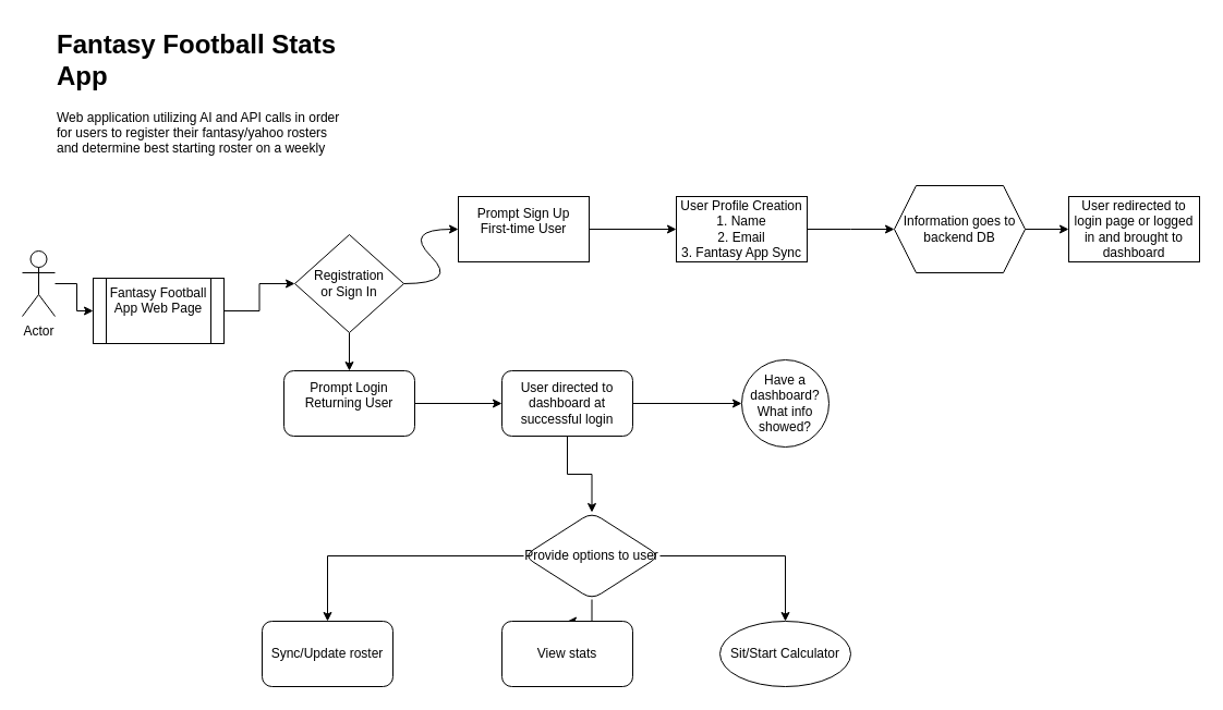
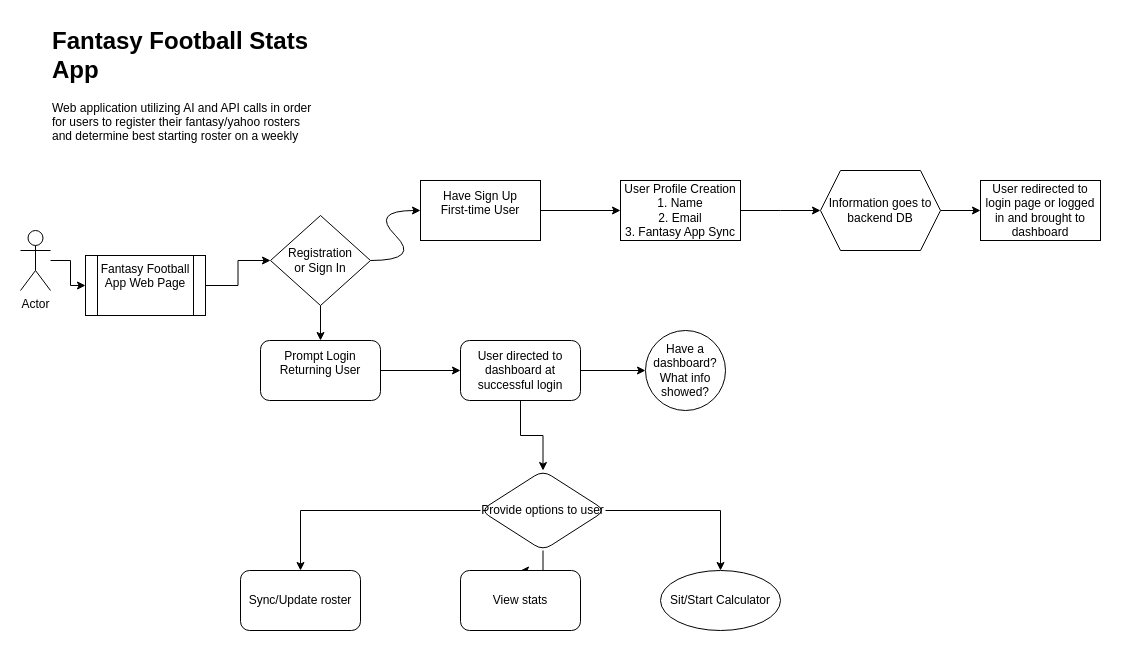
  <mxCell id="0" />
  <mxCell id="1" parent="0" />
  <mxCell id="2" value="&lt;h1 style=&quot;margin-top: 0px;&quot;&gt;Fantasy Football Stats App&lt;/h1&gt;&lt;p&gt;Web application utilizing AI and API calls in order for users to register their fantasy/yahoo rosters and determine best starting roster on a weekly basis&lt;/p&gt;" style="text;html=1;whiteSpace=wrap;overflow=hidden;rounded=0;" parent="1" vertex="1"><mxGeometry x="50" y="20" width="270" height="120" as="geometry" /></mxCell>
  <mxCell id="3" value="" style="edgeStyle=orthogonalEdgeStyle;rounded=0;orthogonalLoop=1;jettySize=auto;html=1;" parent="1" source="4" target="6" edge="1"><mxGeometry relative="1" as="geometry" /></mxCell>
  <mxCell id="4" value="Actor" style="shape=umlActor;verticalLabelPosition=bottom;verticalAlign=top;html=1;outlineConnect=0;" parent="1" vertex="1"><mxGeometry x="20" y="230" width="30" height="60" as="geometry" /></mxCell>
  <mxCell id="5" value="" style="edgeStyle=orthogonalEdgeStyle;rounded=0;orthogonalLoop=1;jettySize=auto;html=1;" edge="1" parent="1" source="6" target="12"><mxGeometry relative="1" as="geometry" /></mxCell>
  <mxCell id="6" value="Fantasy Football App Web Page" style="shape=process;whiteSpace=wrap;html=1;backgroundOutline=1;verticalAlign=top;" parent="1" vertex="1"><mxGeometry x="85" y="255" width="120" height="60" as="geometry" /></mxCell>
  <mxCell id="7" value="" style="edgeStyle=orthogonalEdgeStyle;rounded=0;orthogonalLoop=1;jettySize=auto;html=1;" edge="1" parent="1" source="8" target="15"><mxGeometry relative="1" as="geometry" /></mxCell>
- <mxCell id="8" value="Prompt Sign Up&lt;br&gt;First-time User&lt;div&gt;&lt;br&gt;&lt;/div&gt;" style="rounded=0;whiteSpace=wrap;html=1;" parent="1" vertex="1"><mxGeometry x="420" y="180" width="120" height="60" as="geometry" /></mxCell>
+ <mxCell id="8" value="Have Sign Up&lt;br&gt;First-time User&lt;div&gt;&lt;br&gt;&lt;/div&gt;" style="rounded=0;whiteSpace=wrap;html=1;" parent="1" vertex="1"><mxGeometry x="420" y="180" width="120" height="60" as="geometry" /></mxCell>
  <mxCell id="9" value="" style="edgeStyle=orthogonalEdgeStyle;rounded=0;orthogonalLoop=1;jettySize=auto;html=1;" edge="1" parent="1" source="10" target="21"><mxGeometry relative="1" as="geometry" /></mxCell>
  <mxCell id="10" value="Prompt Login&lt;br&gt;Returning User&lt;div&gt;&lt;br&gt;&lt;/div&gt;" style="rounded=1;whiteSpace=wrap;html=1;" parent="1" vertex="1"><mxGeometry x="260" y="340" width="120" height="60" as="geometry" /></mxCell>
  <mxCell id="11" value="" style="edgeStyle=orthogonalEdgeStyle;rounded=0;orthogonalLoop=1;jettySize=auto;html=1;" edge="1" parent="1" source="12" target="10"><mxGeometry relative="1" as="geometry" /></mxCell>
  <mxCell id="12" value="Registration&lt;br&gt;or Sign In" style="rhombus;whiteSpace=wrap;html=1;" vertex="1" parent="1"><mxGeometry x="270" y="215" width="100" height="90" as="geometry" /></mxCell>
  <mxCell id="13" value="" style="curved=1;endArrow=classic;html=1;rounded=0;" edge="1" parent="1"><mxGeometry width="50" height="50" relative="1" as="geometry"><mxPoint x="370" y="260" as="sourcePoint" /><mxPoint x="420" y="210" as="targetPoint" /><Array as="points"><mxPoint x="420" y="260" /><mxPoint x="370" y="210" /></Array></mxGeometry></mxCell>
  <mxCell id="14" value="" style="edgeStyle=orthogonalEdgeStyle;rounded=0;orthogonalLoop=1;jettySize=auto;html=1;" edge="1" parent="1" source="15"><mxGeometry relative="1" as="geometry"><mxPoint x="820" y="210" as="targetPoint" /></mxGeometry></mxCell>
  <mxCell id="15" value="User Profile Creation&lt;br&gt;1. Name&lt;br&gt;2. Email&lt;br&gt;3. Fantasy App Sync" style="whiteSpace=wrap;html=1;rounded=0;" vertex="1" parent="1"><mxGeometry x="620" y="180" width="120" height="60" as="geometry" /></mxCell>
  <mxCell id="16" value="" style="edgeStyle=orthogonalEdgeStyle;rounded=0;orthogonalLoop=1;jettySize=auto;html=1;" edge="1" parent="1" source="17" target="18"><mxGeometry relative="1" as="geometry" /></mxCell>
  <mxCell id="17" value="Information goes to backend DB" style="shape=hexagon;perimeter=hexagonPerimeter2;whiteSpace=wrap;html=1;fixedSize=1;" vertex="1" parent="1"><mxGeometry x="820" y="170" width="120" height="80" as="geometry" /></mxCell>
  <mxCell id="18" value="User redirected to login page or logged in and brought to dashboard" style="whiteSpace=wrap;html=1;" vertex="1" parent="1"><mxGeometry x="980" y="180" width="120" height="60" as="geometry" /></mxCell>
  <mxCell id="19" value="" style="edgeStyle=orthogonalEdgeStyle;rounded=0;orthogonalLoop=1;jettySize=auto;html=1;" edge="1" parent="1" source="21" target="22"><mxGeometry relative="1" as="geometry" /></mxCell>
  <mxCell id="20" value="" style="edgeStyle=orthogonalEdgeStyle;rounded=0;orthogonalLoop=1;jettySize=auto;html=1;" edge="1" parent="1" source="21" target="26"><mxGeometry relative="1" as="geometry" /></mxCell>
  <mxCell id="21" value="User directed to dashboard at successful login" style="whiteSpace=wrap;html=1;rounded=1;" vertex="1" parent="1"><mxGeometry x="460" y="340" width="120" height="60" as="geometry" /></mxCell>
- <mxCell id="22" value="Have a dashboard? What info showed?" style="ellipse;whiteSpace=wrap;html=1;rounded=1;" vertex="1" parent="1"><mxGeometry x="680" y="330" width="80" height="80" as="geometry" /></mxCell>
+ <mxCell id="22" value="Have a dashboard? What info showed?" style="ellipse;whiteSpace=wrap;html=1;rounded=1;" vertex="1" parent="1"><mxGeometry x="645" y="330" width="80" height="80" as="geometry" /></mxCell>
  <mxCell id="23" value="" style="edgeStyle=orthogonalEdgeStyle;rounded=0;orthogonalLoop=1;jettySize=auto;html=1;" edge="1" parent="1" source="26" target="27"><mxGeometry relative="1" as="geometry" /></mxCell>
  <mxCell id="24" value="" style="edgeStyle=orthogonalEdgeStyle;rounded=0;orthogonalLoop=1;jettySize=auto;html=1;" edge="1" parent="1" source="26" target="28"><mxGeometry relative="1" as="geometry" /></mxCell>
  <mxCell id="25" value="" style="edgeStyle=orthogonalEdgeStyle;rounded=0;orthogonalLoop=1;jettySize=auto;html=1;" edge="1" parent="1" source="26" target="29"><mxGeometry relative="1" as="geometry" /></mxCell>
  <mxCell id="26" value="Provide options to user" style="rhombus;whiteSpace=wrap;html=1;rounded=1;" vertex="1" parent="1"><mxGeometry x="480" y="470" width="125" height="80" as="geometry" /></mxCell>
  <mxCell id="27" value="Sync/Update roster" style="rounded=1;whiteSpace=wrap;html=1;" vertex="1" parent="1"><mxGeometry x="240" y="570" width="120" height="60" as="geometry" /></mxCell>
  <mxCell id="28" value="View stats" style="whiteSpace=wrap;html=1;rounded=1;" vertex="1" parent="1"><mxGeometry x="460" y="570" width="120" height="60" as="geometry" /></mxCell>
  <mxCell id="29" value="Sit/Start Calculator" style="ellipse;whiteSpace=wrap;html=1;" vertex="1" parent="1"><mxGeometry x="660" y="570" width="120" height="60" as="geometry" /></mxCell>
